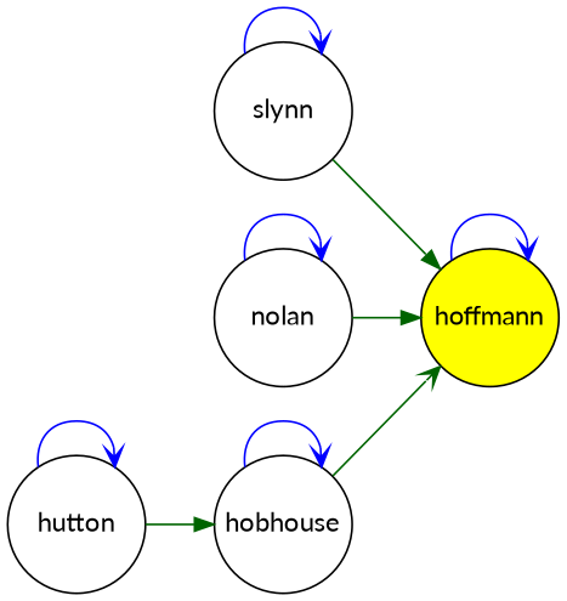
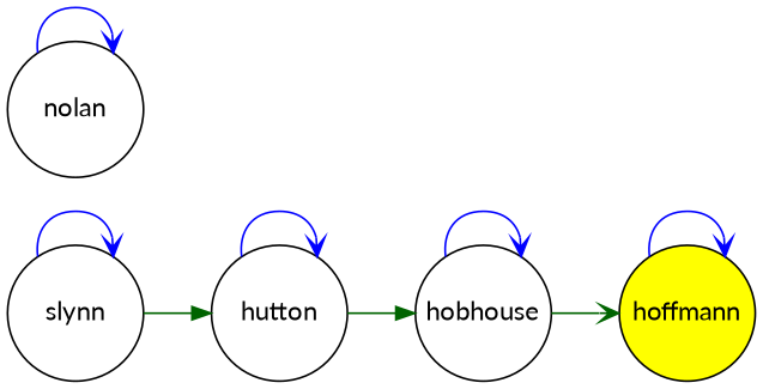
  digraph {
    fontname=Lato
    rankdir=LR
    node [fillcolor=white fixedsize=true fontname=Lato shape=circle style=filled]
    edge [arrowhead=vee color=blue fontname=Lato penwidth=1]
    slynn [height=1 width=1]
    hoffmann [fillcolor=yellow height=1 width=1]
    nolan [height=1 width=1]
    hutton [height=1 width=1]
    hobhouse [height=1 width=1]
    slynn -> slynn
-   slynn -> hoffmann [arrowhead=normal color=darkgreen]
+   slynn -> hutton [arrowhead=normal color=darkgreen]
    hoffmann -> hoffmann
-   nolan -> hoffmann [arrowhead=normal color=darkgreen]
    nolan -> nolan
    hutton -> hutton
    hutton -> hobhouse [arrowhead=normal color=darkgreen]
    hobhouse -> hoffmann [color=darkgreen]
    hobhouse -> hobhouse
  }
